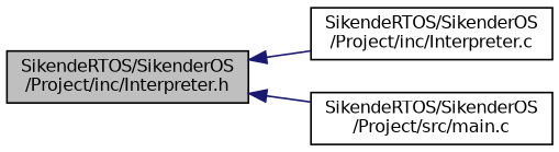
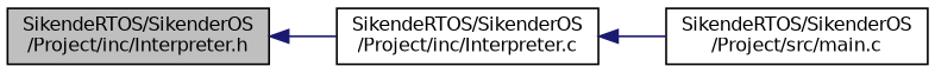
  digraph {
    rankdir=LR
    node [color=black fillcolor=white fontname=Helvetica fontsize=10 shape=record style=filled]
    edge [color=midnightblue dir=back fontname=Helvetica fontsize=10 labelfontname=Helvetica labelfontsize=10 style=solid]
    n1 [fillcolor=grey75 fontcolor=black height=0.2 label="SikendeRTOS/SikenderOS\l/Project/inc/Interpreter.h" width=0.4]
    n2 [height=0.2 label="SikendeRTOS/SikenderOS\l/Project/inc/Interpreter.c" width=0.4]
    n3 [height=0.2 label="SikendeRTOS/SikenderOS\l/Project/src/main.c" width=0.4]
    n1 -> n2
-   n1 -> n3
+   n2 -> n3
  }
